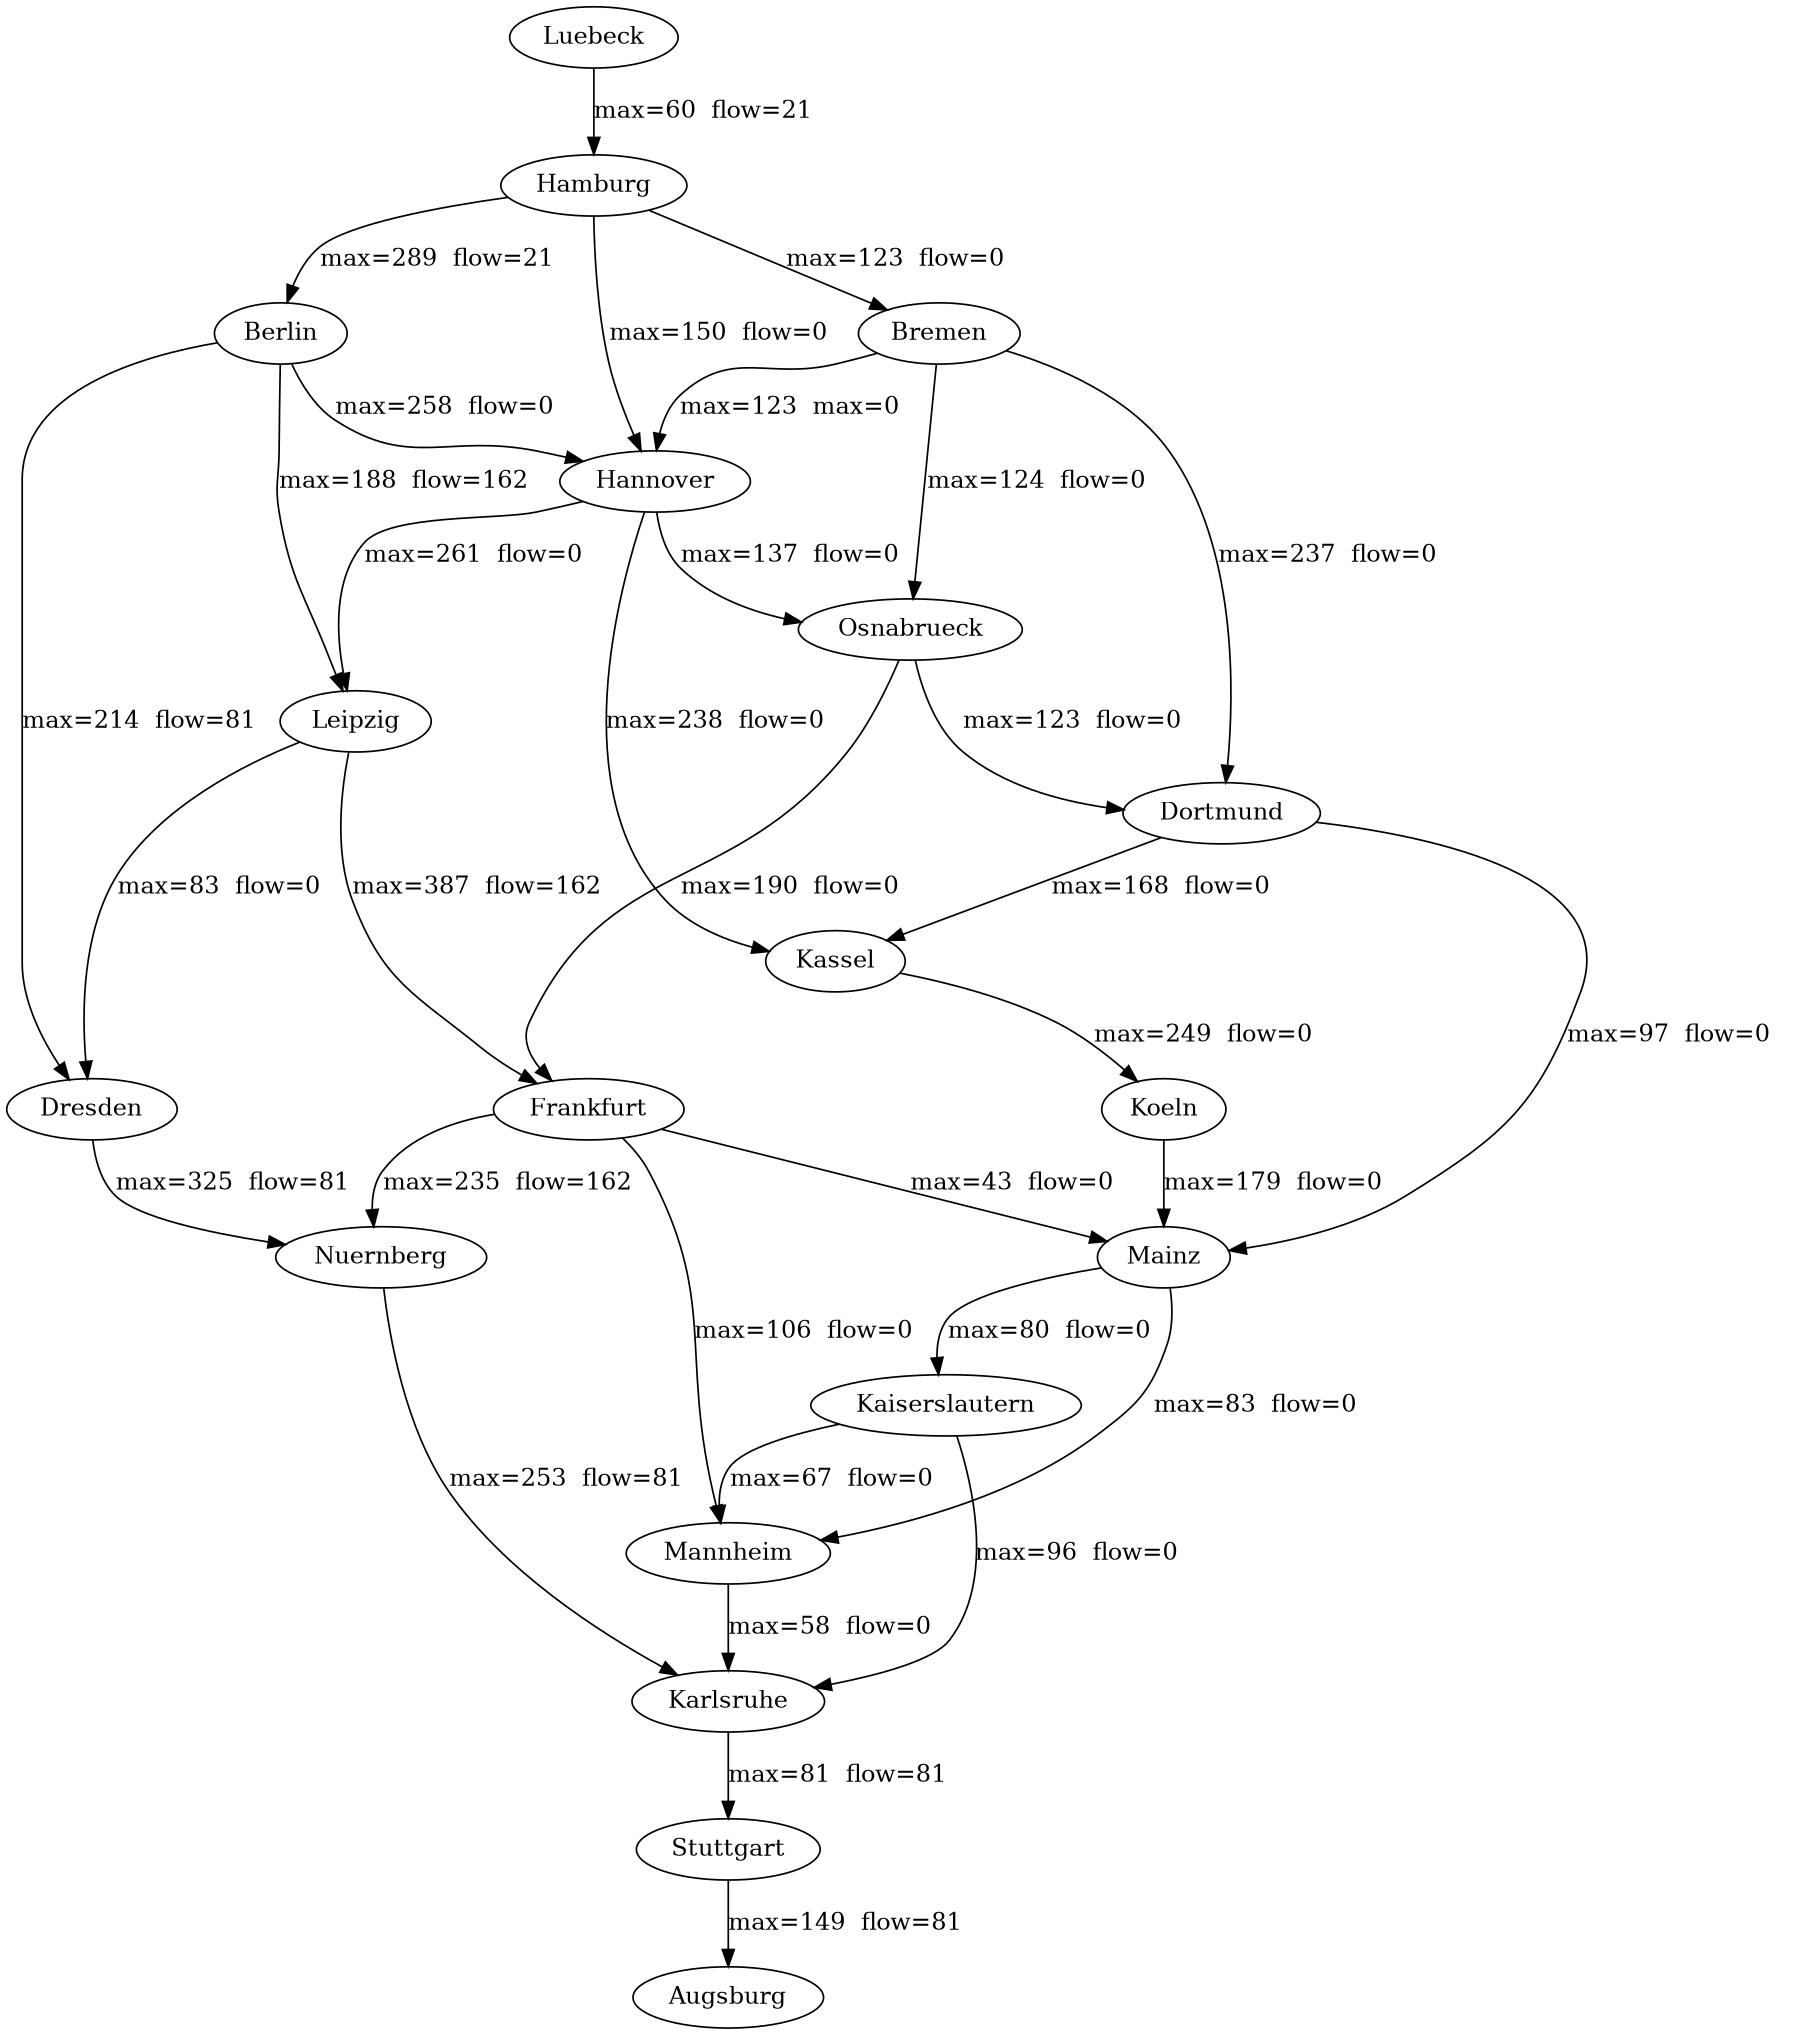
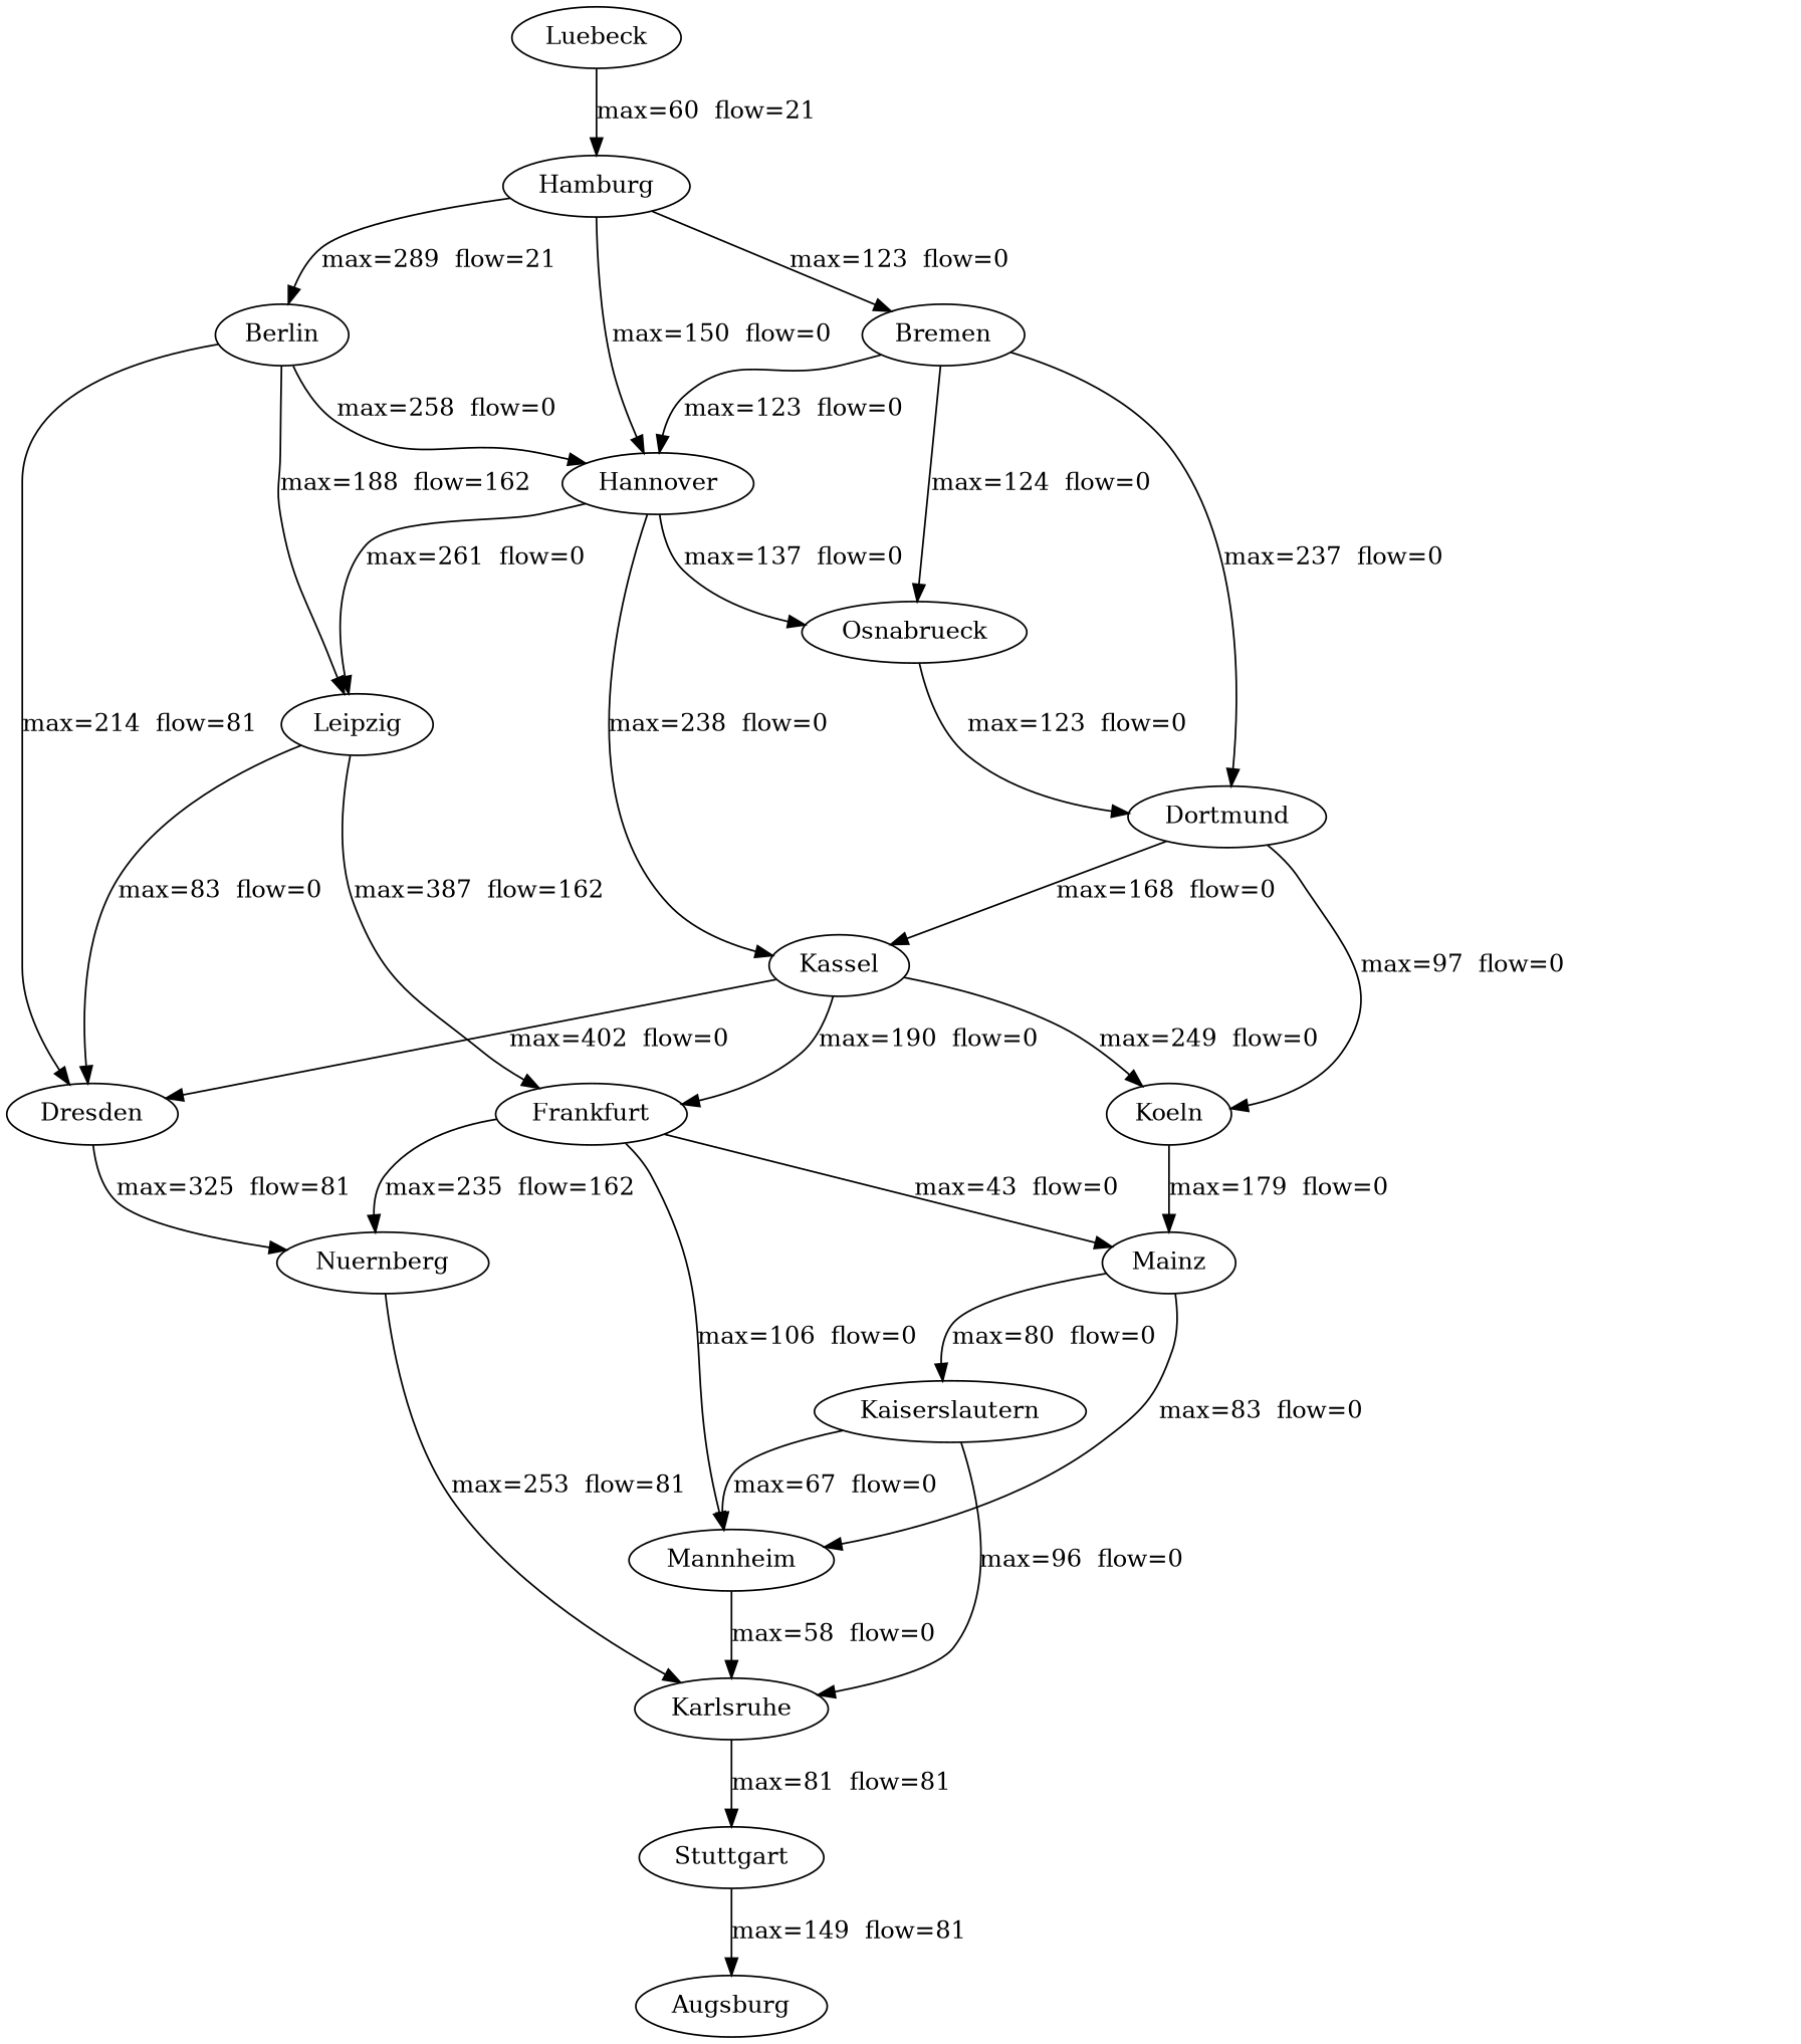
  digraph {
    Berlin
    Dresden
    Hannover
    Leipzig
    Nuernberg
    Kassel
    Osnabrueck
    Frankfurt
    Koeln
    Karlsruhe
    Dortmund
    Mainz
    Mannheim
    Bremen
    Kaiserslautern
    Stuttgart
    Hamburg
    Augsburg
    Luebeck
    Berlin -> Dresden [label="max=214  flow=81  "]
    Berlin -> Hannover [label="max=258  flow=0  "]
    Berlin -> Leipzig [label="max=188  flow=162  "]
    Dresden -> Nuernberg [label="max=325  flow=81  "]
    Hannover -> Leipzig [label="max=261  flow=0  "]
    Hannover -> Kassel [label="max=238  flow=0  "]
    Hannover -> Osnabrueck [label="max=137  flow=0  "]
    Leipzig -> Dresden [label="max=83  flow=0  "]
    Leipzig -> Frankfurt [label="max=387  flow=162  "]
    Nuernberg -> Karlsruhe [label="max=253  flow=81  "]
-   Osnabrueck -> Frankfurt [label="max=190  flow=0  "]
+   Kassel -> Dresden [label="max=402  flow=0  "]
+   Kassel -> Frankfurt [label="max=190  flow=0  "]
    Kassel -> Koeln [label="max=249  flow=0  "]
    Osnabrueck -> Dortmund [label="max=123  flow=0  "]
    Frankfurt -> Nuernberg [label="max=235  flow=162  "]
    Frankfurt -> Mainz [label="max=43  flow=0  "]
    Frankfurt -> Mannheim [label="max=106  flow=0  "]
    Koeln -> Mainz [label="max=179  flow=0  "]
    Karlsruhe -> Stuttgart [label="max=81  flow=81  "]
    Dortmund -> Kassel [label="max=168  flow=0  "]
-   Dortmund -> Mainz [label="max=97  flow=0  "]
+   Dortmund -> Koeln [label="max=97  flow=0  "]
    Mainz -> Mannheim [label="max=83  flow=0  "]
    Mainz -> Kaiserslautern [label="max=80  flow=0  "]
    Mannheim -> Karlsruhe [label="max=58  flow=0  "]
-   Bremen -> Hannover [label="max=123  max=0  "]
+   Bremen -> Hannover [label="max=123  flow=0  "]
    Bremen -> Osnabrueck [label="max=124  flow=0  "]
    Bremen -> Dortmund [label="max=237  flow=0  "]
    Kaiserslautern -> Karlsruhe [label="max=96  flow=0  "]
    Kaiserslautern -> Mannheim [label="max=67  flow=0  "]
    Stuttgart -> Augsburg [label="max=149  flow=81  "]
    Hamburg -> Berlin [label="max=289  flow=21  "]
    Hamburg -> Hannover [label="max=150  flow=0  "]
    Hamburg -> Bremen [label="max=123  flow=0  "]
    Luebeck -> Hamburg [label="max=60  flow=21  "]
  }
